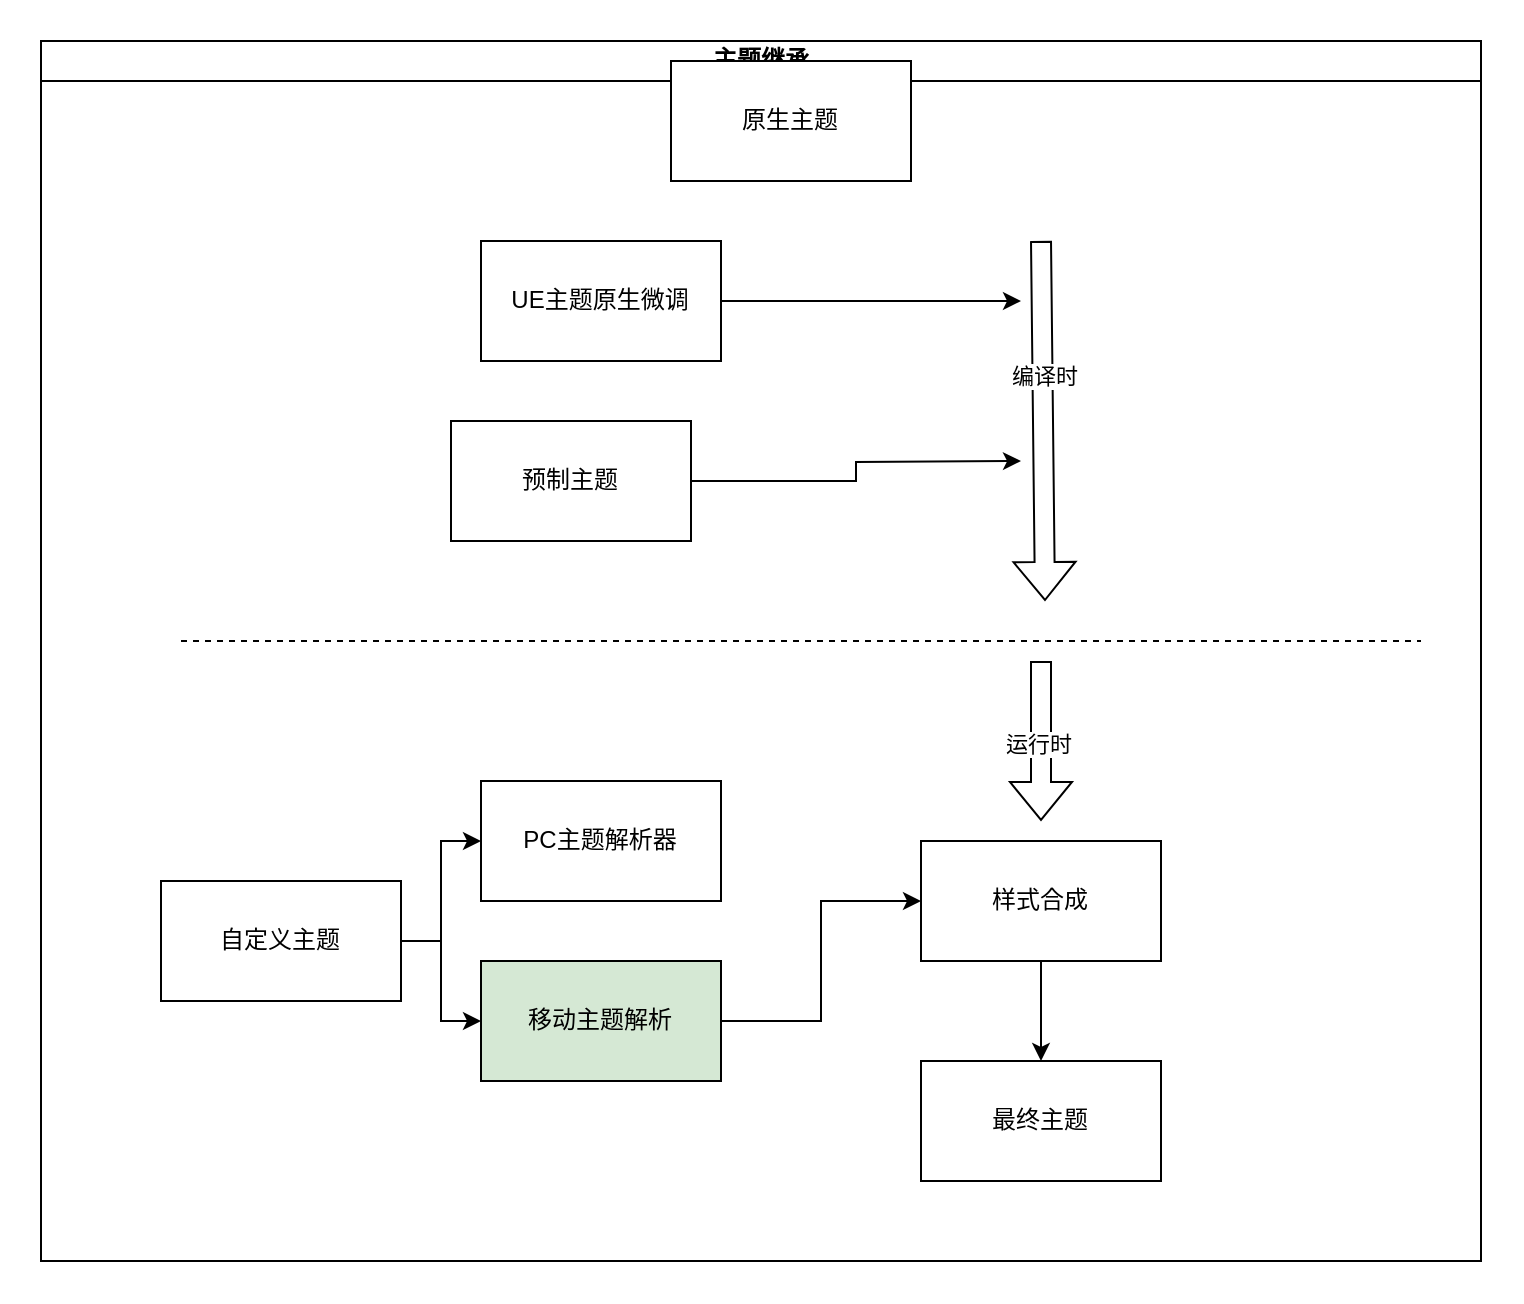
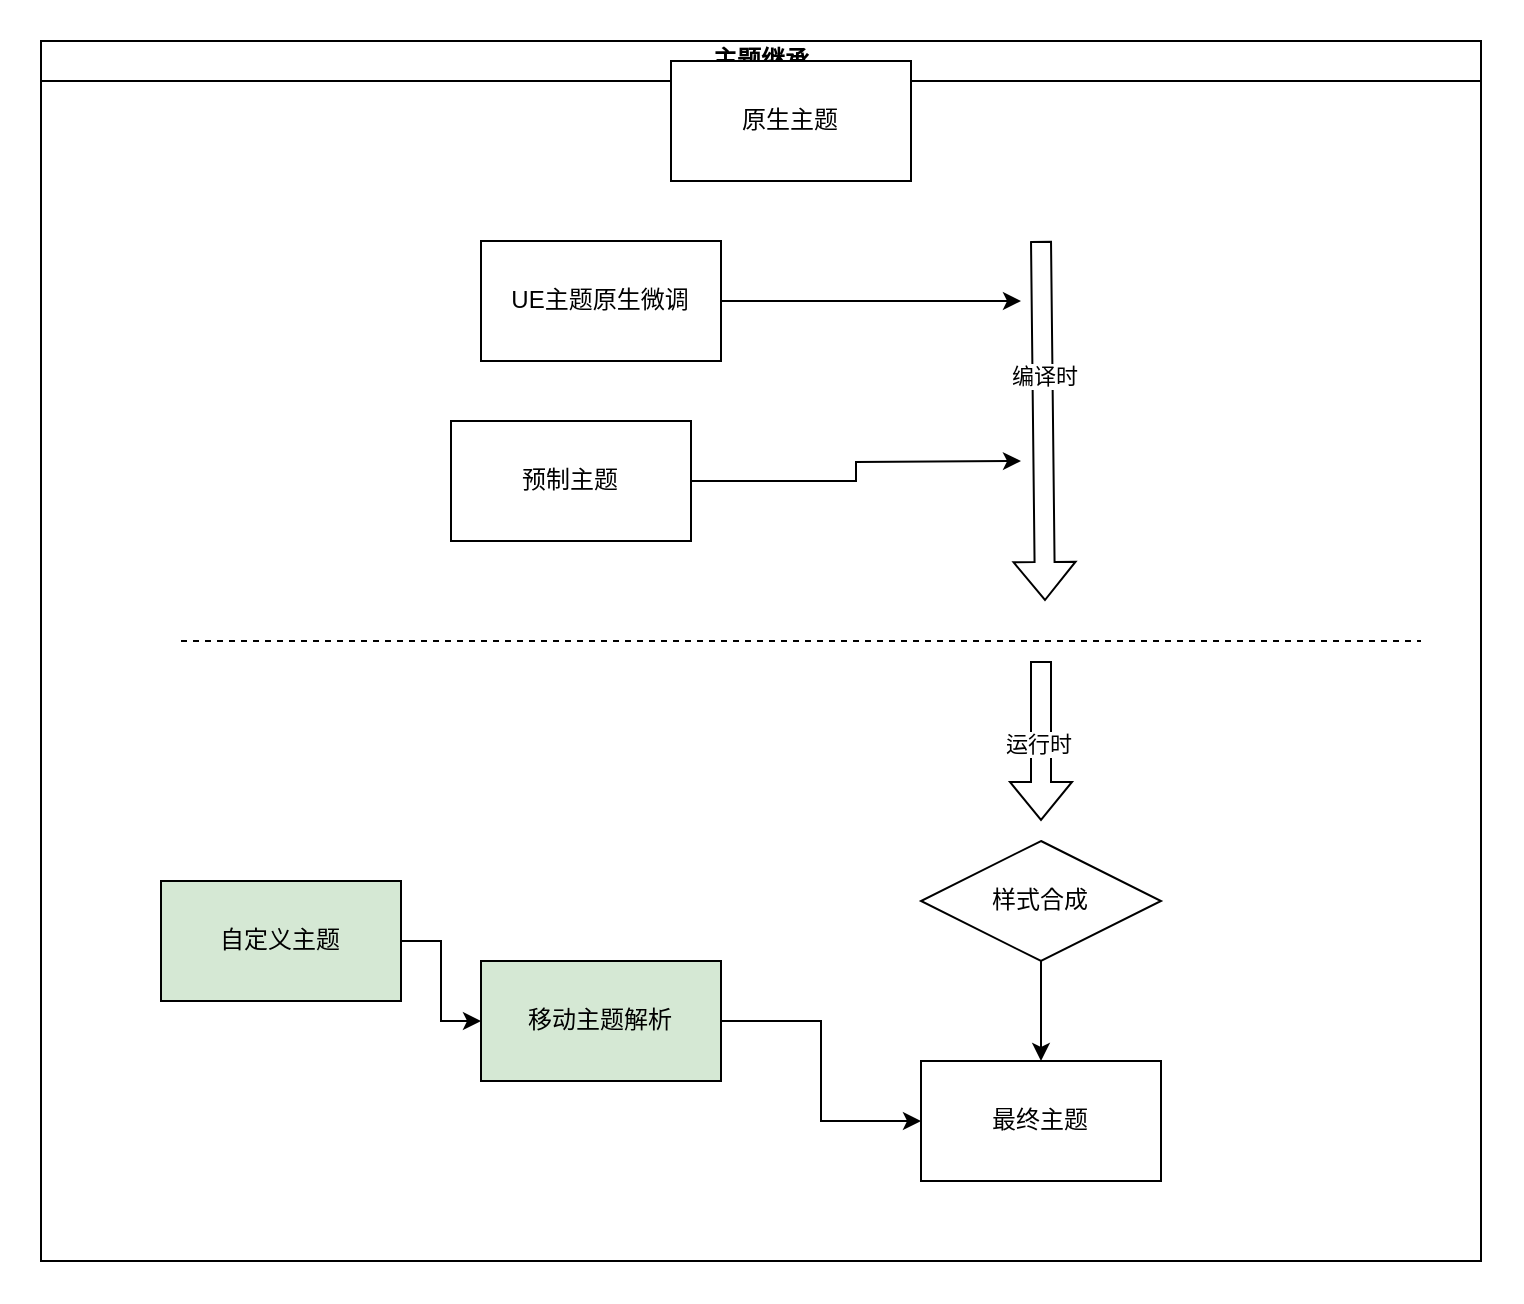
  <mxCell id="0" />
  <mxCell id="1" parent="0" />
  <mxCell id="2" value="主题继承" style="swimlane;html=1;startSize=20;horizontal=1;containerType=tree;glass=0;" parent="1" vertex="1"><mxGeometry x="20" y="20" width="720" height="610" as="geometry" /></mxCell>
- <mxCell id="3" value="PC主题解析器" style="rounded=0;whiteSpace=wrap;html=1;" vertex="1" parent="2"><mxGeometry x="220" y="370" width="120" height="60" as="geometry" /></mxCell>
- <mxCell id="4" style="edgeStyle=orthogonalEdgeStyle;rounded=0;orthogonalLoop=1;jettySize=auto;html=1;" edge="1" parent="2" source="5" target="18"><mxGeometry relative="1" as="geometry" /></mxCell>
+ <mxCell id="4" style="edgeStyle=orthogonalEdgeStyle;rounded=0;orthogonalLoop=1;jettySize=auto;html=1;" edge="1" parent="2" source="5" target="6"><mxGeometry relative="1" as="geometry" /></mxCell>
  <mxCell id="5" value="移动主题解析" style="rounded=0;whiteSpace=wrap;html=1;fillColor=#d5e8d4;" vertex="1" parent="2"><mxGeometry x="220" y="460" width="120" height="60" as="geometry" /></mxCell>
  <mxCell id="6" value="最终主题" style="rounded=0;whiteSpace=wrap;html=1;" vertex="1" parent="2"><mxGeometry x="440" y="510" width="120" height="60" as="geometry" /></mxCell>
- <mxCell id="7" style="edgeStyle=orthogonalEdgeStyle;rounded=0;orthogonalLoop=1;jettySize=auto;html=1;entryX=0;entryY=0.5;entryDx=0;entryDy=0;" edge="1" parent="2" source="9" target="3"><mxGeometry relative="1" as="geometry" /></mxCell>
  <mxCell id="8" style="edgeStyle=orthogonalEdgeStyle;rounded=0;orthogonalLoop=1;jettySize=auto;html=1;" edge="1" parent="2" source="9" target="5"><mxGeometry relative="1" as="geometry" /></mxCell>
- <mxCell id="9" value="自定义主题" style="rounded=0;whiteSpace=wrap;html=1;" vertex="1" parent="2"><mxGeometry x="60" y="420" width="120" height="60" as="geometry" /></mxCell>
+ <mxCell id="9" value="自定义主题" style="rounded=0;whiteSpace=wrap;html=1;fillColor=#d5e8d4;" vertex="1" parent="2"><mxGeometry x="60" y="420" width="120" height="60" as="geometry" /></mxCell>
  <mxCell id="10" style="edgeStyle=orthogonalEdgeStyle;rounded=0;orthogonalLoop=1;jettySize=auto;html=1;" edge="1" parent="2" source="11"><mxGeometry relative="1" as="geometry"><mxPoint x="490" y="210" as="targetPoint" /></mxGeometry></mxCell>
  <mxCell id="11" value="预制主题" style="rounded=0;whiteSpace=wrap;html=1;" vertex="1" parent="2"><mxGeometry x="205" y="190" width="120" height="60" as="geometry" /></mxCell>
  <mxCell id="12" value="原生主题" style="rounded=0;whiteSpace=wrap;html=1;" vertex="1" parent="2"><mxGeometry x="315" y="10" width="120" height="60" as="geometry" /></mxCell>
  <mxCell id="13" style="edgeStyle=orthogonalEdgeStyle;rounded=0;orthogonalLoop=1;jettySize=auto;html=1;" edge="1" parent="2" source="14"><mxGeometry relative="1" as="geometry"><mxPoint x="490" y="130" as="targetPoint" /></mxGeometry></mxCell>
  <mxCell id="14" value="UE主题原生微调" style="rounded=0;whiteSpace=wrap;html=1;" vertex="1" parent="2"><mxGeometry x="220" y="100" width="120" height="60" as="geometry" /></mxCell>
  <mxCell id="15" value="" style="shape=flexArrow;endArrow=classic;html=1;rounded=0;" edge="1" parent="2"><mxGeometry width="50" height="50" relative="1" as="geometry"><mxPoint x="500" y="100" as="sourcePoint" /><mxPoint x="502" y="280" as="targetPoint" /></mxGeometry></mxCell>
  <mxCell id="16" value="编译时" style="edgeLabel;html=1;align=center;verticalAlign=middle;resizable=0;points=[];" vertex="1" connectable="0" parent="15"><mxGeometry x="-0.244" y="1" relative="1" as="geometry"><mxPoint as="offset" /></mxGeometry></mxCell>
  <mxCell id="17" style="edgeStyle=orthogonalEdgeStyle;rounded=0;orthogonalLoop=1;jettySize=auto;html=1;entryX=0.5;entryY=0;entryDx=0;entryDy=0;" edge="1" parent="2" source="18" target="6"><mxGeometry relative="1" as="geometry" /></mxCell>
- <mxCell id="18" value="样式合成" style="rounded=0;whiteSpace=wrap;html=1;" vertex="1" parent="2"><mxGeometry x="440" y="400" width="120" height="60" as="geometry" /></mxCell>
+ <mxCell id="18" value="样式合成" style="rhombus;whiteSpace=wrap;html=1;" vertex="1" parent="2"><mxGeometry x="440" y="400" width="120" height="60" as="geometry" /></mxCell>
  <mxCell id="19" value="" style="shape=flexArrow;endArrow=classic;html=1;rounded=0;" edge="1" parent="2"><mxGeometry width="50" height="50" relative="1" as="geometry"><mxPoint x="500" y="310" as="sourcePoint" /><mxPoint x="500" y="390" as="targetPoint" /></mxGeometry></mxCell>
  <mxCell id="20" value="运行时" style="edgeLabel;html=1;align=center;verticalAlign=middle;resizable=0;points=[];" vertex="1" connectable="0" parent="19"><mxGeometry x="0.025" y="-2" relative="1" as="geometry"><mxPoint as="offset" /></mxGeometry></mxCell>
  <mxCell id="21" value="" style="endArrow=none;dashed=1;html=1;rounded=0;" edge="1" parent="1"><mxGeometry width="50" height="50" relative="1" as="geometry"><mxPoint x="90" y="320" as="sourcePoint" /><mxPoint x="710" y="320" as="targetPoint" /></mxGeometry></mxCell>
